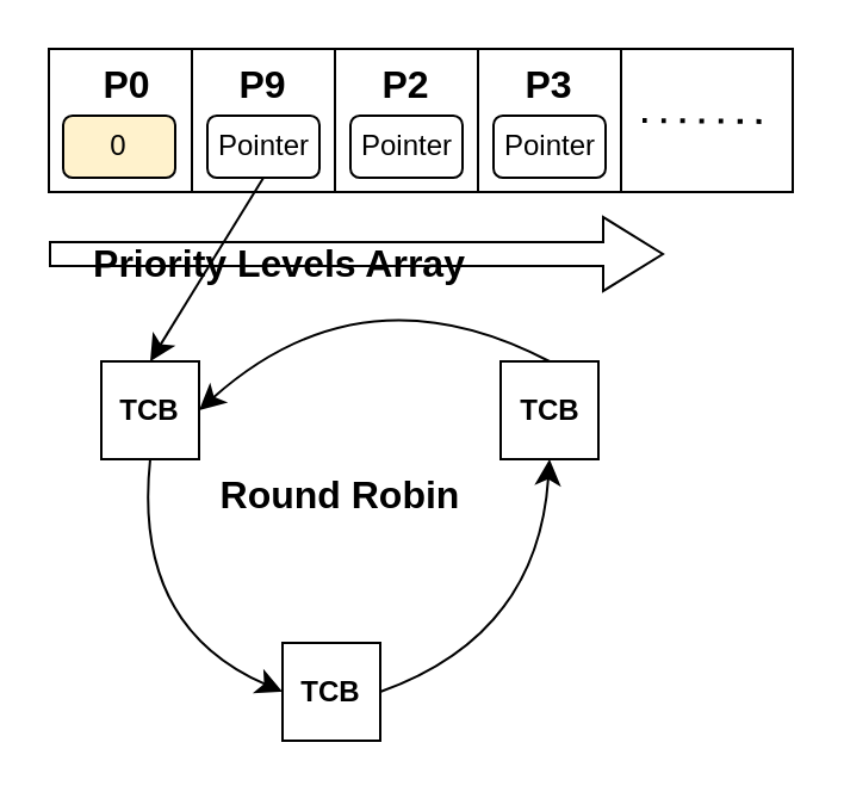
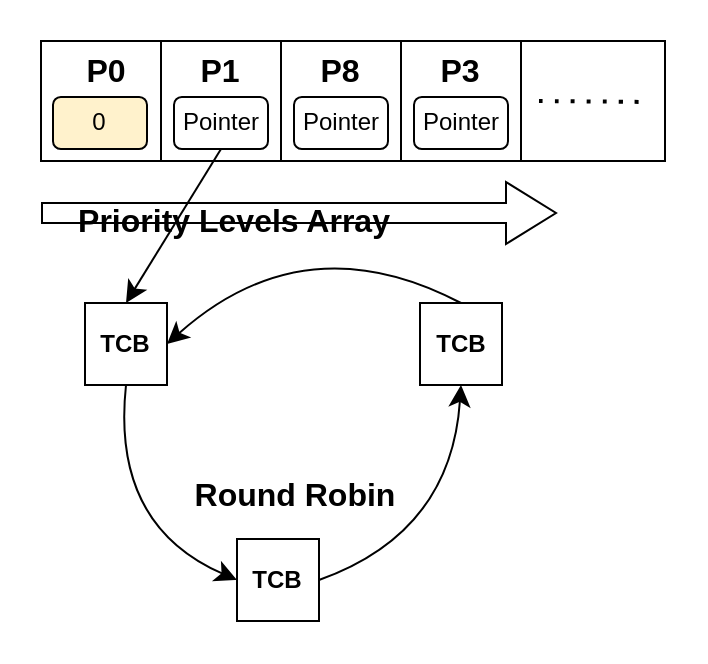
  <mxCell id="0" />
  <mxCell id="1" parent="0" />
  <mxCell id="2" value="" style="rounded=0;whiteSpace=wrap;html=1;" vertex="1" parent="1"><mxGeometry x="20" y="20" width="312" height="60" as="geometry" /></mxCell>
  <mxCell id="3" value="" style="whiteSpace=wrap;html=1;aspect=fixed;" vertex="1" parent="1"><mxGeometry x="20" y="20" width="60" height="60" as="geometry" /></mxCell>
  <mxCell id="4" value="" style="whiteSpace=wrap;html=1;aspect=fixed;" vertex="1" parent="1"><mxGeometry x="80" y="20" width="60" height="60" as="geometry" /></mxCell>
  <mxCell id="5" value="" style="whiteSpace=wrap;html=1;aspect=fixed;" vertex="1" parent="1"><mxGeometry x="140" y="20" width="60" height="60" as="geometry" /></mxCell>
  <mxCell id="6" value="" style="whiteSpace=wrap;html=1;aspect=fixed;" vertex="1" parent="1"><mxGeometry x="200" y="20" width="60" height="60" as="geometry" /></mxCell>
  <mxCell id="7" value="" style="endArrow=none;dashed=1;html=1;dashPattern=1 3;strokeWidth=2;rounded=0;fontSize=12;startSize=8;endSize=8;curved=1;" edge="1" parent="1"><mxGeometry width="50" height="50" relative="1" as="geometry"><mxPoint x="269" y="50" as="sourcePoint" /><mxPoint x="324" y="50.5" as="targetPoint" /></mxGeometry></mxCell>
  <mxCell id="8" value="Priority Levels Array" style="text;html=1;align=center;verticalAlign=middle;whiteSpace=wrap;rounded=0;fontSize=16;fontStyle=1" vertex="1" parent="1"><mxGeometry x="20" y="95" width="194" height="30" as="geometry" /></mxCell>
  <mxCell id="9" value="P0" style="text;html=1;align=center;verticalAlign=middle;whiteSpace=wrap;rounded=0;fontSize=16;fontStyle=1" vertex="1" parent="1"><mxGeometry x="26" y="20" width="54" height="30" as="geometry" /></mxCell>
- <mxCell id="10" value="P9" style="text;html=1;align=center;verticalAlign=middle;whiteSpace=wrap;rounded=0;fontSize=16;fontStyle=1" vertex="1" parent="1"><mxGeometry x="83" y="20" width="54" height="30" as="geometry" /></mxCell>
- <mxCell id="11" value="P2" style="text;html=1;align=center;verticalAlign=middle;whiteSpace=wrap;rounded=0;fontSize=16;fontStyle=1" vertex="1" parent="1"><mxGeometry x="143" y="20" width="54" height="30" as="geometry" /></mxCell>
+ <mxCell id="10" value="P1" style="text;html=1;align=center;verticalAlign=middle;whiteSpace=wrap;rounded=0;fontSize=16;fontStyle=1" vertex="1" parent="1"><mxGeometry x="83" y="20" width="54" height="30" as="geometry" /></mxCell>
+ <mxCell id="11" value="P8" style="text;html=1;align=center;verticalAlign=middle;whiteSpace=wrap;rounded=0;fontSize=16;fontStyle=1" vertex="1" parent="1"><mxGeometry x="143" y="20" width="54" height="30" as="geometry" /></mxCell>
  <mxCell id="12" value="P3" style="text;html=1;align=center;verticalAlign=middle;whiteSpace=wrap;rounded=0;fontSize=16;fontStyle=1" vertex="1" parent="1"><mxGeometry x="203" y="20" width="54" height="30" as="geometry" /></mxCell>
  <mxCell id="13" value="" style="endArrow=classic;html=1;rounded=0;fontSize=12;startSize=8;endSize=8;curved=1;entryX=0.5;entryY=0;entryDx=0;entryDy=0;exitX=0.5;exitY=1;exitDx=0;exitDy=0;" edge="1" parent="1" source="15" target="19"><mxGeometry width="50" height="50" relative="1" as="geometry"><mxPoint x="293" y="388" as="sourcePoint" /><mxPoint x="343" y="338" as="targetPoint" /></mxGeometry></mxCell>
  <mxCell id="14" value="0" style="rounded=1;whiteSpace=wrap;html=1;fillColor=#fff2cc;" vertex="1" parent="1"><mxGeometry x="26" y="48" width="47" height="26" as="geometry" /></mxCell>
  <mxCell id="15" value="Pointer" style="rounded=1;whiteSpace=wrap;html=1;" vertex="1" parent="1"><mxGeometry x="86.5" y="48" width="47" height="26" as="geometry" /></mxCell>
  <mxCell id="16" value="Pointer" style="rounded=1;whiteSpace=wrap;html=1;" vertex="1" parent="1"><mxGeometry x="146.5" y="48" width="47" height="26" as="geometry" /></mxCell>
  <mxCell id="17" value="Pointer" style="rounded=1;whiteSpace=wrap;html=1;" vertex="1" parent="1"><mxGeometry x="206.5" y="48" width="47" height="26" as="geometry" /></mxCell>
  <mxCell id="18" style="edgeStyle=none;curved=1;rounded=0;orthogonalLoop=1;jettySize=auto;html=1;exitX=0.5;exitY=1;exitDx=0;exitDy=0;entryX=0;entryY=0.5;entryDx=0;entryDy=0;fontSize=12;startSize=8;endSize=8;" edge="1" parent="1" source="19" target="21"><mxGeometry relative="1" as="geometry"><Array as="points"><mxPoint x="55" y="262" /></Array></mxGeometry></mxCell>
  <mxCell id="19" value="TCB" style="whiteSpace=wrap;html=1;aspect=fixed;fontStyle=1" vertex="1" parent="1"><mxGeometry x="42" y="151" width="41" height="41" as="geometry" /></mxCell>
  <mxCell id="20" style="edgeStyle=none;curved=1;rounded=0;orthogonalLoop=1;jettySize=auto;html=1;exitX=1;exitY=0.5;exitDx=0;exitDy=0;entryX=0.5;entryY=1;entryDx=0;entryDy=0;fontSize=12;startSize=8;endSize=8;" edge="1" parent="1" source="21" target="23"><mxGeometry relative="1" as="geometry"><Array as="points"><mxPoint x="225" y="266" /></Array></mxGeometry></mxCell>
  <mxCell id="21" value="TCB" style="whiteSpace=wrap;html=1;aspect=fixed;fontStyle=1" vertex="1" parent="1"><mxGeometry y="269" width="41" height="41" as="geometry" x="118" /></mxCell>
  <mxCell id="22" style="edgeStyle=none;curved=1;rounded=0;orthogonalLoop=1;jettySize=auto;html=1;exitX=0.5;exitY=0;exitDx=0;exitDy=0;entryX=1;entryY=0.5;entryDx=0;entryDy=0;fontSize=12;startSize=8;endSize=8;" edge="1" parent="1" source="23" target="19"><mxGeometry relative="1" as="geometry"><Array as="points"><mxPoint x="152" y="110" /></Array></mxGeometry></mxCell>
  <mxCell id="23" value="TCB" style="whiteSpace=wrap;html=1;aspect=fixed;fontStyle=1" vertex="1" parent="1"><mxGeometry x="209.5" y="151" width="41" height="41" as="geometry" /></mxCell>
  <mxCell id="24" value="" style="shape=flexArrow;endArrow=classic;html=1;rounded=0;fontSize=12;startSize=8;endSize=8;curved=1;" edge="1" parent="1"><mxGeometry width="50" height="50" relative="1" as="geometry"><mxPoint x="20" y="106" as="sourcePoint" /><mxPoint x="278" y="106" as="targetPoint" /></mxGeometry></mxCell>
- <mxCell id="25" value="Round Robin" style="text;html=1;align=center;verticalAlign=middle;whiteSpace=wrap;rounded=0;fontSize=16;fontStyle=1" vertex="1" parent="1"><mxGeometry x="83" y="192" width="119" height="30" as="geometry" /></mxCell>
+ <mxCell id="25" value="Round Robin" style="text;html=1;align=center;verticalAlign=middle;whiteSpace=wrap;rounded=0;fontSize=16;fontStyle=1" vertex="1" parent="1"><mxGeometry x="88" y="232" width="119" height="30" as="geometry" /></mxCell>
